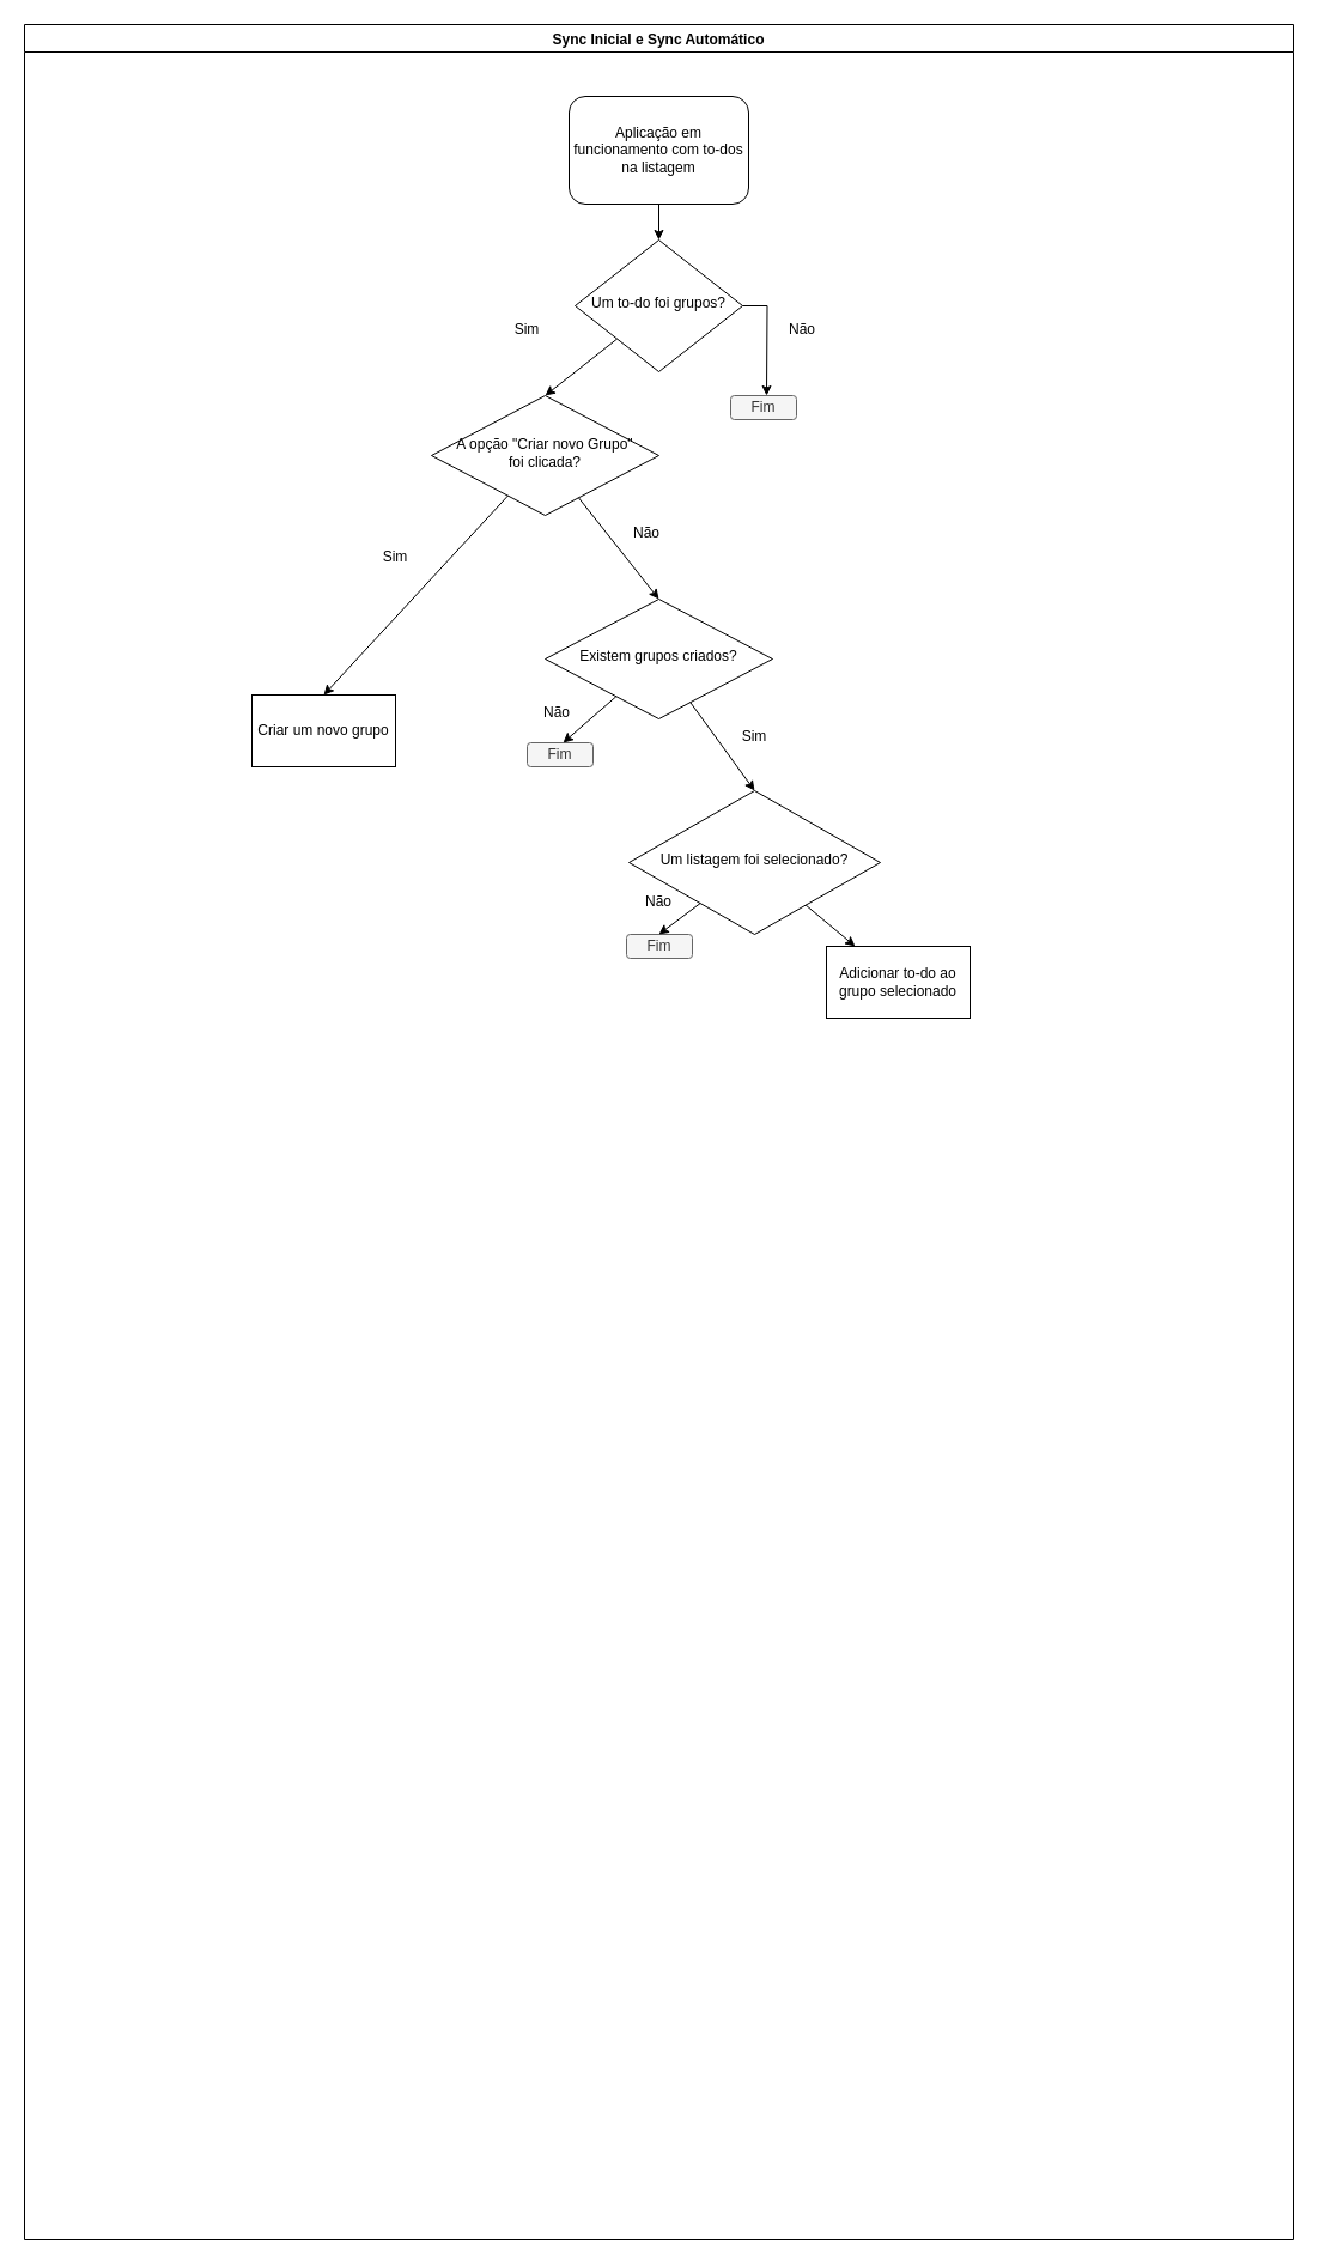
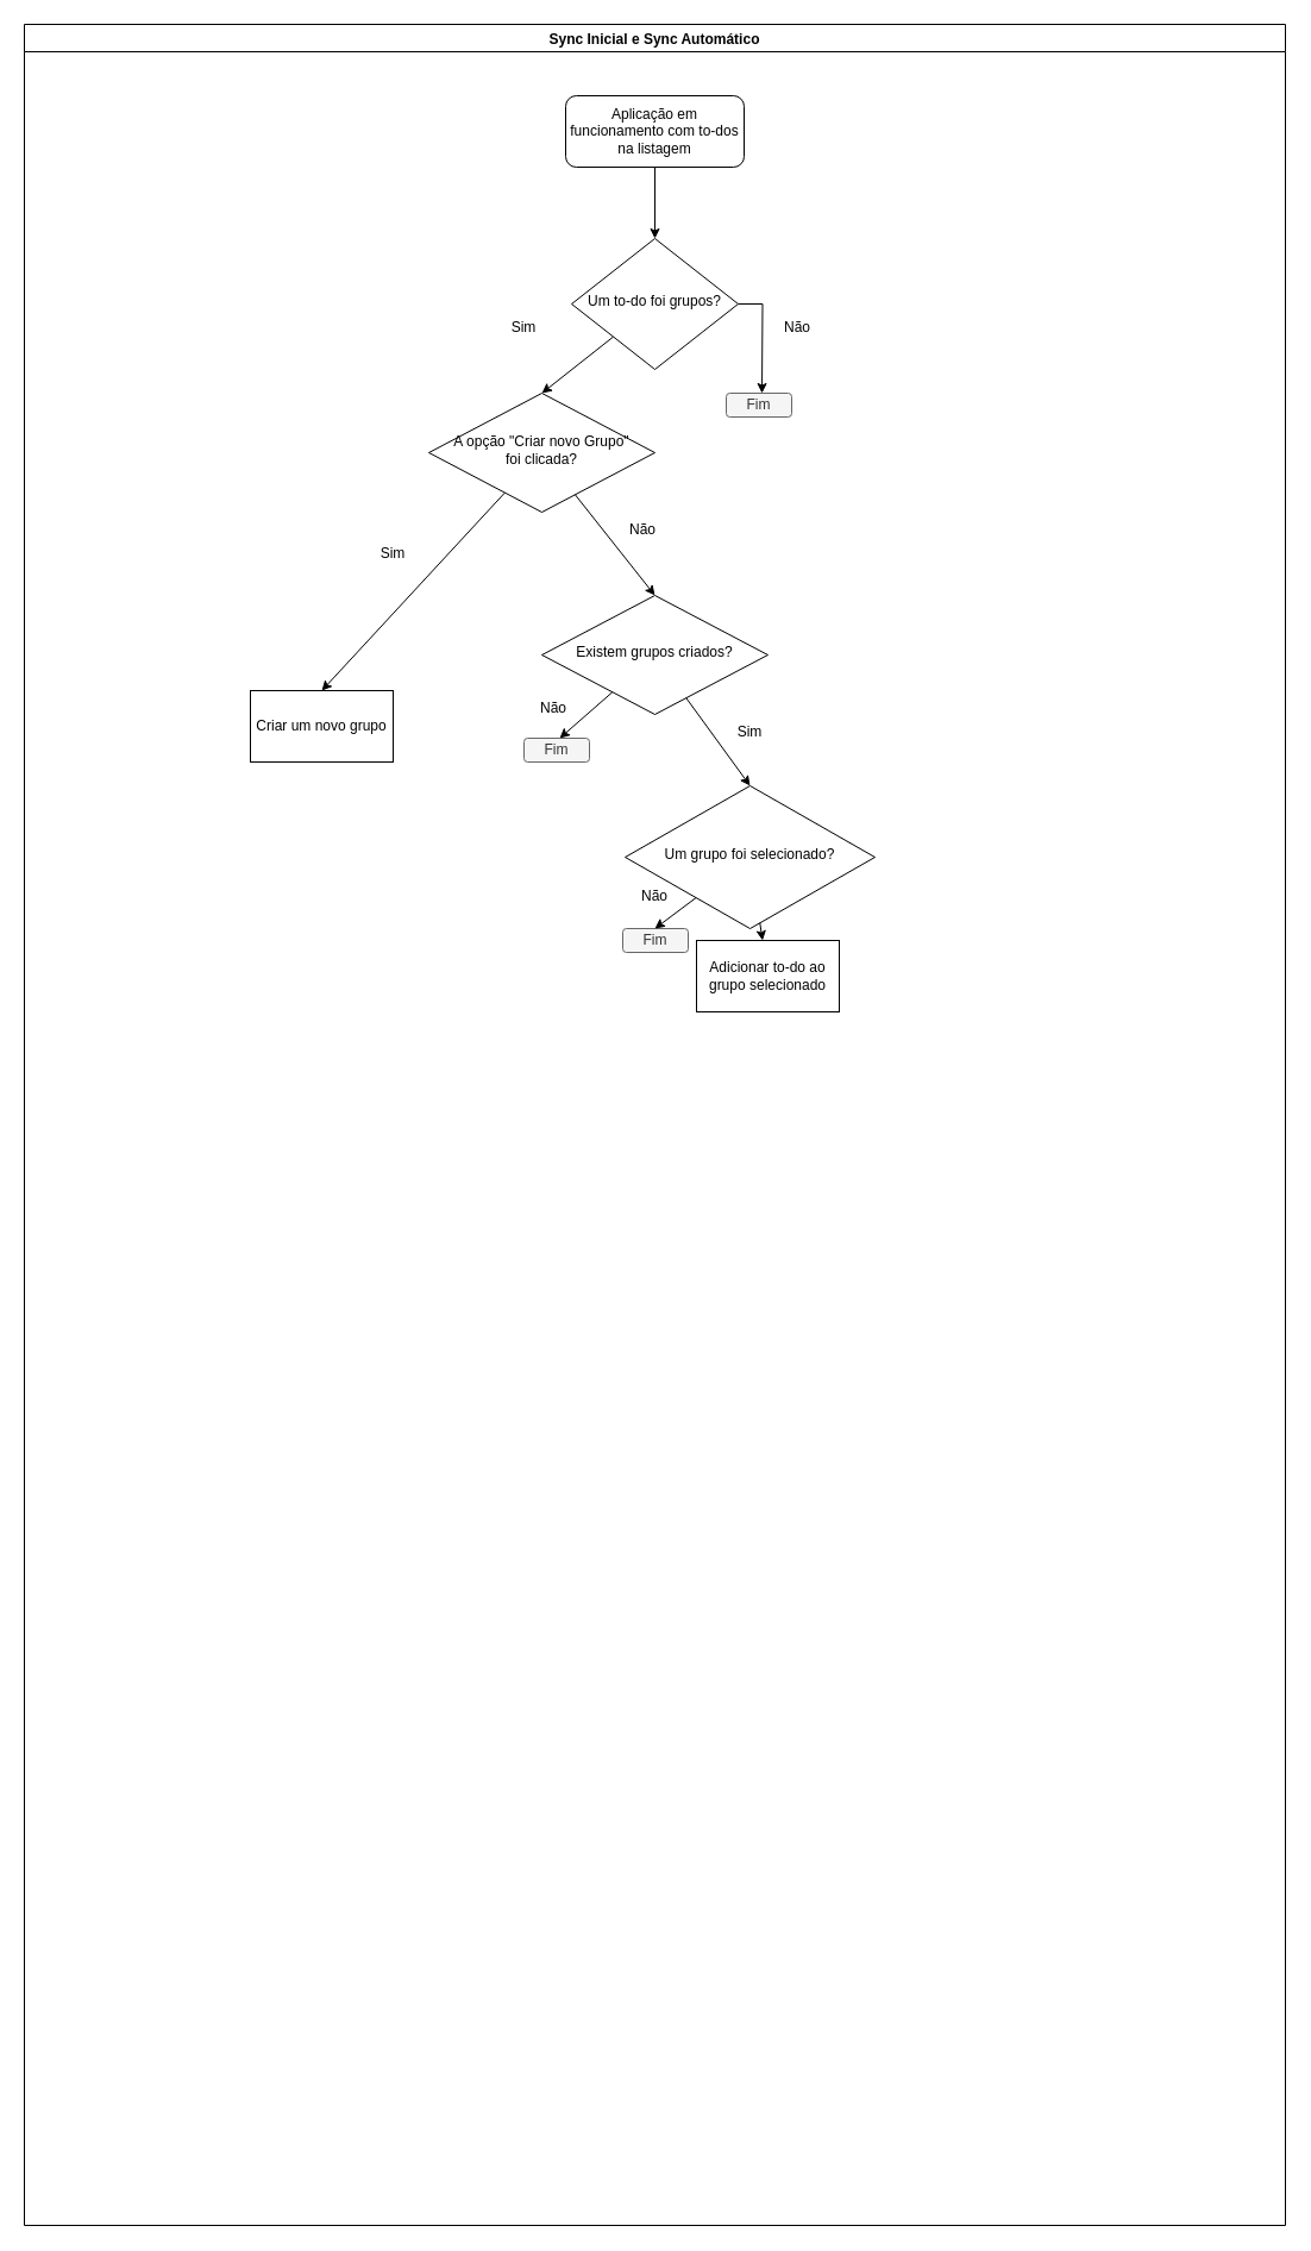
  <mxCell id="0" />
  <mxCell id="1" parent="0" />
  <mxCell id="2" value="Sync Inicial e Sync Automático" style="swimlane;" parent="1" vertex="1"><mxGeometry x="20" y="20" width="1060" height="1850" as="geometry" /></mxCell>
- <mxCell id="3" value="Aplicação em funcionamento com to-dos na listagem" style="rounded=1;whiteSpace=wrap;html=1;fontSize=12;glass=0;strokeWidth=1;shadow=0;" parent="2" vertex="1"><mxGeometry x="455" y="60" width="150" height="90" as="geometry" /></mxCell>
+ <mxCell id="3" value="Aplicação em funcionamento com to-dos na listagem" style="rounded=1;whiteSpace=wrap;html=1;fontSize=12;glass=0;strokeWidth=1;shadow=0;" parent="2" vertex="1"><mxGeometry x="455" y="60" width="150" height="60" as="geometry" /></mxCell>
  <mxCell id="4" value="" style="edgeStyle=orthogonalEdgeStyle;rounded=0;orthogonalLoop=1;jettySize=auto;html=1;" parent="2" source="6" edge="1"><mxGeometry relative="1" as="geometry"><mxPoint x="620" y="310" as="targetPoint" /></mxGeometry></mxCell>
  <mxCell id="5" style="edgeStyle=none;html=1;entryX=0.5;entryY=0;entryDx=0;entryDy=0;" parent="2" source="6" target="11" edge="1"><mxGeometry relative="1" as="geometry" /></mxCell>
  <mxCell id="6" value="Um to-do foi grupos?" style="rhombus;whiteSpace=wrap;html=1;shadow=0;fontFamily=Helvetica;fontSize=12;align=center;strokeWidth=1;spacing=6;spacingTop=-4;" parent="2" vertex="1"><mxGeometry x="460" y="180" width="140" height="110" as="geometry" /></mxCell>
  <mxCell id="7" style="edgeStyle=orthogonalEdgeStyle;rounded=0;orthogonalLoop=1;jettySize=auto;html=1;" parent="2" source="3" target="6" edge="1"><mxGeometry relative="1" as="geometry" /></mxCell>
  <mxCell id="8" value="Sim" style="text;html=1;strokeColor=none;fillColor=none;align=center;verticalAlign=middle;whiteSpace=wrap;rounded=0;" parent="2" vertex="1"><mxGeometry x="390" y="240" width="60" height="30" as="geometry" /></mxCell>
  <mxCell id="9" value="Não" style="text;html=1;strokeColor=none;fillColor=none;align=center;verticalAlign=middle;whiteSpace=wrap;rounded=0;" parent="2" vertex="1"><mxGeometry x="620" y="240" width="60" height="30" as="geometry" /></mxCell>
  <mxCell id="10" value="Fim" style="rounded=1;whiteSpace=wrap;html=1;fillColor=#f5f5f5;fontColor=#333333;strokeColor=#666666;" parent="2" vertex="1"><mxGeometry x="590" y="310" width="55" height="20" as="geometry" /></mxCell>
  <mxCell id="11" value="A opção &quot;Criar novo Grupo&quot;&lt;br&gt;foi clicada?" style="rhombus;whiteSpace=wrap;html=1;shadow=0;fontFamily=Helvetica;fontSize=12;align=center;strokeWidth=1;spacing=6;spacingTop=-4;" parent="2" vertex="1"><mxGeometry x="340" y="310" width="190" height="100" as="geometry" /></mxCell>
  <mxCell id="12" value="Existem grupos criados?" style="rhombus;whiteSpace=wrap;html=1;shadow=0;fontFamily=Helvetica;fontSize=12;align=center;strokeWidth=1;spacing=6;spacingTop=-4;" parent="2" vertex="1"><mxGeometry x="435" y="480" width="190" height="100" as="geometry" /></mxCell>
- <mxCell id="13" value="Um listagem foi selecionado?" style="rhombus;whiteSpace=wrap;html=1;shadow=0;fontFamily=Helvetica;fontSize=12;align=center;strokeWidth=1;spacing=6;spacingTop=-4;" parent="2" vertex="1"><mxGeometry x="505" y="640" width="210" height="120" as="geometry" /></mxCell>
+ <mxCell id="13" value="Um grupo foi selecionado?" style="rhombus;whiteSpace=wrap;html=1;shadow=0;fontFamily=Helvetica;fontSize=12;align=center;strokeWidth=1;spacing=6;spacingTop=-4;" parent="2" vertex="1"><mxGeometry x="505" y="640" width="210" height="120" as="geometry" /></mxCell>
  <mxCell id="14" value="Fim" style="rounded=1;whiteSpace=wrap;html=1;fillColor=#f5f5f5;fontColor=#333333;strokeColor=#666666;" parent="2" vertex="1"><mxGeometry x="420" y="600" width="55" height="20" as="geometry" /></mxCell>
  <mxCell id="15" value="Fim" style="rounded=1;whiteSpace=wrap;html=1;fillColor=#f5f5f5;fontColor=#333333;strokeColor=#666666;" parent="2" vertex="1"><mxGeometry x="503" y="760" width="55" height="20" as="geometry" /></mxCell>
  <mxCell id="16" value="Não" style="text;html=1;strokeColor=none;fillColor=none;align=center;verticalAlign=middle;whiteSpace=wrap;rounded=0;" parent="2" vertex="1"><mxGeometry x="415" y="560" width="60" height="30" as="geometry" /></mxCell>
  <mxCell id="17" value="Não" style="text;html=1;strokeColor=none;fillColor=none;align=center;verticalAlign=middle;whiteSpace=wrap;rounded=0;" parent="2" vertex="1"><mxGeometry x="500" y="718" width="60" height="30" as="geometry" /></mxCell>
  <mxCell id="18" value="Não" style="text;html=1;strokeColor=none;fillColor=none;align=center;verticalAlign=middle;whiteSpace=wrap;rounded=0;" parent="2" vertex="1"><mxGeometry x="490" y="410" width="60" height="30" as="geometry" /></mxCell>
  <mxCell id="19" value="Sim" style="text;html=1;strokeColor=none;fillColor=none;align=center;verticalAlign=middle;whiteSpace=wrap;rounded=0;" parent="2" vertex="1"><mxGeometry x="280" y="430" width="60" height="30" as="geometry" /></mxCell>
  <mxCell id="20" value="Sim" style="text;html=1;strokeColor=none;fillColor=none;align=center;verticalAlign=middle;whiteSpace=wrap;rounded=0;" parent="2" vertex="1"><mxGeometry x="580" y="580" width="60" height="30" as="geometry" /></mxCell>
  <mxCell id="21" value="Criar um novo grupo" style="rounded=0;whiteSpace=wrap;html=1;" parent="2" vertex="1"><mxGeometry x="190" y="560" width="120" height="60" as="geometry" /></mxCell>
  <mxCell id="22" style="edgeStyle=none;html=1;" parent="1" source="11" edge="1"><mxGeometry relative="1" as="geometry"><mxPoint x="550" y="500" as="targetPoint" /></mxGeometry></mxCell>
  <mxCell id="23" style="edgeStyle=none;html=1;" parent="1" source="12" edge="1"><mxGeometry relative="1" as="geometry"><mxPoint x="630" y="660" as="targetPoint" /></mxGeometry></mxCell>
  <mxCell id="24" style="edgeStyle=none;html=1;" parent="1" source="12" edge="1"><mxGeometry relative="1" as="geometry"><mxPoint x="470" y="620" as="targetPoint" /></mxGeometry></mxCell>
  <mxCell id="25" style="edgeStyle=none;html=1;" parent="1" source="13" edge="1"><mxGeometry relative="1" as="geometry"><mxPoint x="550" y="780" as="targetPoint" /></mxGeometry></mxCell>
  <mxCell id="26" style="edgeStyle=none;html=1;" parent="1" source="11" edge="1"><mxGeometry relative="1" as="geometry"><mxPoint x="270" y="580" as="targetPoint" /></mxGeometry></mxCell>
  <mxCell id="27" style="edgeStyle=none;html=1;" parent="1" source="13" target="28" edge="1"><mxGeometry relative="1" as="geometry"><mxPoint x="750" y="820" as="targetPoint" /></mxGeometry></mxCell>
- <mxCell id="28" value="Adicionar to-do ao grupo selecionado" style="rounded=0;whiteSpace=wrap;html=1;" parent="1" vertex="1"><mxGeometry x="690" y="790" width="120" height="60" as="geometry" /></mxCell>
+ <mxCell id="28" value="Adicionar to-do ao grupo selecionado" style="rounded=0;whiteSpace=wrap;html=1;" parent="1" vertex="1"><mxGeometry x="585" y="790" width="120" height="60" as="geometry" /></mxCell>
